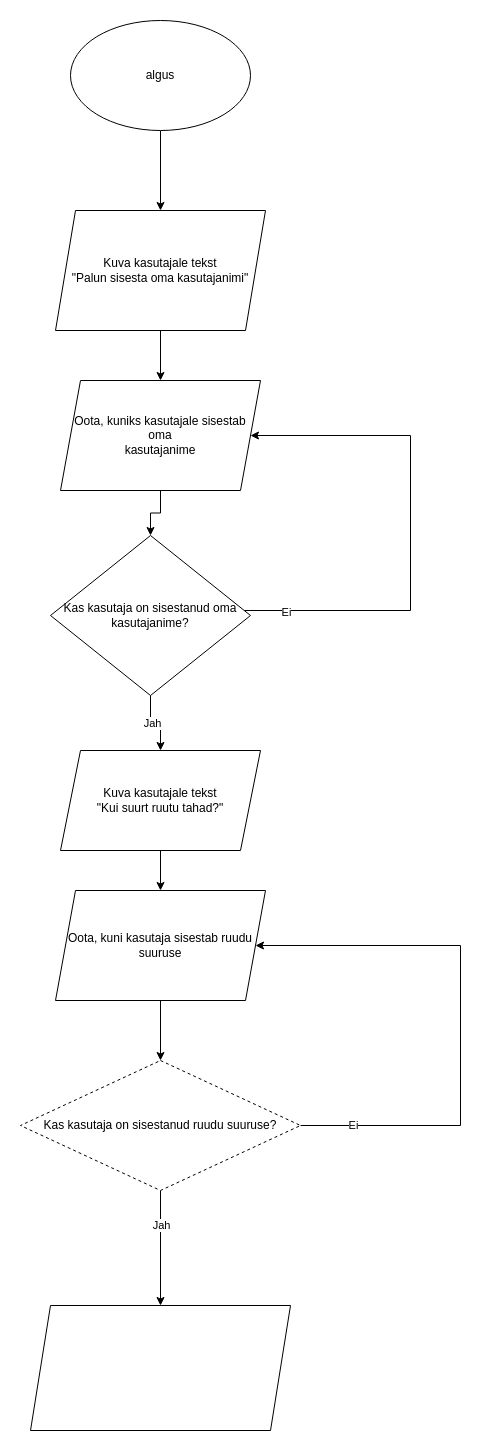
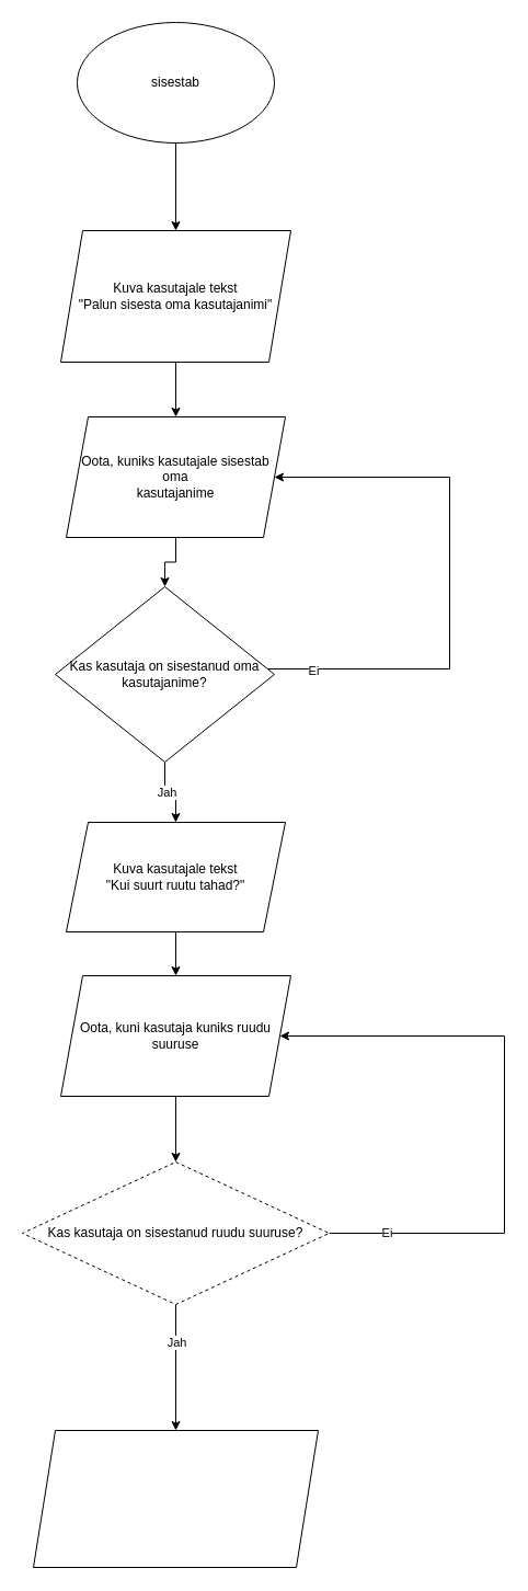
  <mxCell id="0" />
  <mxCell id="1" parent="0" />
  <mxCell id="2" value="" style="edgeStyle=orthogonalEdgeStyle;rounded=0;orthogonalLoop=1;jettySize=auto;html=1;" edge="1" parent="1" source="3" target="5"><mxGeometry relative="1" as="geometry" /></mxCell>
- <mxCell id="3" value="algus" style="ellipse;whiteSpace=wrap;html=1;" vertex="1" parent="1"><mxGeometry x="70" y="20" width="180" height="110" as="geometry" /></mxCell>
+ <mxCell id="3" value="sisestab" style="ellipse;whiteSpace=wrap;html=1;" vertex="1" parent="1"><mxGeometry x="70" y="20" width="180" height="110" as="geometry" /></mxCell>
  <mxCell id="4" value="" style="edgeStyle=orthogonalEdgeStyle;rounded=0;orthogonalLoop=1;jettySize=auto;html=1;" edge="1" parent="1" source="5" target="7"><mxGeometry relative="1" as="geometry" /></mxCell>
  <mxCell id="5" value="Kuva kasutajale tekst&lt;div&gt;&quot;Palun sisesta oma kasutajanimi&quot;&lt;/div&gt;" style="shape=parallelogram;perimeter=parallelogramPerimeter;whiteSpace=wrap;html=1;fixedSize=1;" vertex="1" parent="1"><mxGeometry x="55" y="210" width="210" height="120" as="geometry" /></mxCell>
  <mxCell id="6" value="" style="edgeStyle=orthogonalEdgeStyle;rounded=0;orthogonalLoop=1;jettySize=auto;html=1;" edge="1" parent="1" source="7" target="12"><mxGeometry relative="1" as="geometry" /></mxCell>
  <mxCell id="7" value="Oota, kuniks kasutajale sisestab oma&lt;div&gt;kasutajanime&lt;/div&gt;" style="shape=parallelogram;perimeter=parallelogramPerimeter;whiteSpace=wrap;html=1;fixedSize=1;" vertex="1" parent="1"><mxGeometry x="60" y="380" width="200" height="110" as="geometry" /></mxCell>
  <mxCell id="8" style="edgeStyle=orthogonalEdgeStyle;rounded=0;orthogonalLoop=1;jettySize=auto;html=1;entryX=1;entryY=0.5;entryDx=0;entryDy=0;" edge="1" parent="1" source="12" target="7"><mxGeometry relative="1" as="geometry"><Array as="points"><mxPoint x="410" y="610" /><mxPoint x="410" y="435" /></Array></mxGeometry></mxCell>
  <mxCell id="9" value="Ei" style="edgeLabel;html=1;align=center;verticalAlign=middle;resizable=0;points=[];" vertex="1" connectable="0" parent="8"><mxGeometry x="-0.831" y="-1" relative="1" as="geometry"><mxPoint as="offset" /></mxGeometry></mxCell>
  <mxCell id="10" value="" style="edgeStyle=orthogonalEdgeStyle;rounded=0;orthogonalLoop=1;jettySize=auto;html=1;" edge="1" parent="1" source="12" target="14"><mxGeometry relative="1" as="geometry" /></mxCell>
  <mxCell id="11" value="Jah" style="edgeLabel;html=1;align=center;verticalAlign=middle;resizable=0;points=[];" vertex="1" connectable="0" parent="10"><mxGeometry x="-0.1" relative="1" as="geometry"><mxPoint as="offset" /></mxGeometry></mxCell>
  <mxCell id="12" value="Kas kasutaja on sisestanud oma kasutajanime?" style="rhombus;whiteSpace=wrap;html=1;" vertex="1" parent="1"><mxGeometry x="50" y="535" width="200" height="160" as="geometry" /></mxCell>
  <mxCell id="13" value="" style="edgeStyle=orthogonalEdgeStyle;rounded=0;orthogonalLoop=1;jettySize=auto;html=1;" edge="1" parent="1" source="14" target="16"><mxGeometry relative="1" as="geometry" /></mxCell>
  <mxCell id="14" value="Kuva kasutajale tekst&lt;div&gt;&quot;Kui suurt ruutu tahad?&quot;&lt;/div&gt;" style="shape=parallelogram;perimeter=parallelogramPerimeter;whiteSpace=wrap;html=1;fixedSize=1;" vertex="1" parent="1"><mxGeometry x="60" y="750" width="200" height="100" as="geometry" /></mxCell>
  <mxCell id="15" value="" style="edgeStyle=orthogonalEdgeStyle;rounded=0;orthogonalLoop=1;jettySize=auto;html=1;" edge="1" parent="1" source="16" target="21"><mxGeometry relative="1" as="geometry" /></mxCell>
- <mxCell id="16" value="Oota, kuni kasutaja sisestab ruudu suuruse" style="shape=parallelogram;perimeter=parallelogramPerimeter;whiteSpace=wrap;html=1;fixedSize=1;" vertex="1" parent="1"><mxGeometry x="55" y="890" width="210" height="110" as="geometry" /></mxCell>
+ <mxCell id="16" value="Oota, kuni kasutaja kuniks ruudu suuruse" style="shape=parallelogram;perimeter=parallelogramPerimeter;whiteSpace=wrap;html=1;fixedSize=1;" vertex="1" parent="1"><mxGeometry x="55" y="890" width="210" height="110" as="geometry" /></mxCell>
  <mxCell id="17" style="edgeStyle=orthogonalEdgeStyle;rounded=0;orthogonalLoop=1;jettySize=auto;html=1;entryX=1;entryY=0.5;entryDx=0;entryDy=0;" edge="1" parent="1" source="21" target="16"><mxGeometry relative="1" as="geometry"><Array as="points"><mxPoint x="460" y="1125" /><mxPoint x="460" y="945" /></Array></mxGeometry></mxCell>
  <mxCell id="18" value="Ei" style="edgeLabel;html=1;align=center;verticalAlign=middle;resizable=0;points=[];" vertex="1" connectable="0" parent="17"><mxGeometry x="-0.809" y="1" relative="1" as="geometry"><mxPoint as="offset" /></mxGeometry></mxCell>
  <mxCell id="19" value="" style="edgeStyle=orthogonalEdgeStyle;rounded=0;orthogonalLoop=1;jettySize=auto;html=1;" edge="1" parent="1" source="21" target="22"><mxGeometry relative="1" as="geometry" /></mxCell>
  <mxCell id="20" value="Jah" style="edgeLabel;html=1;align=center;verticalAlign=middle;resizable=0;points=[];" vertex="1" connectable="0" parent="19"><mxGeometry x="-0.409" relative="1" as="geometry"><mxPoint as="offset" /></mxGeometry></mxCell>
  <mxCell id="21" value="Kas kasutaja on sisestanud ruudu suuruse?" style="rhombus;whiteSpace=wrap;html=1;dashed=1;" vertex="1" parent="1"><mxGeometry x="20" y="1060" width="280" height="130" as="geometry" /></mxCell>
  <mxCell id="22" value="" style="shape=parallelogram;perimeter=parallelogramPerimeter;whiteSpace=wrap;html=1;fixedSize=1;" vertex="1" parent="1"><mxGeometry x="30" y="1305" width="260" height="125" as="geometry" /></mxCell>
